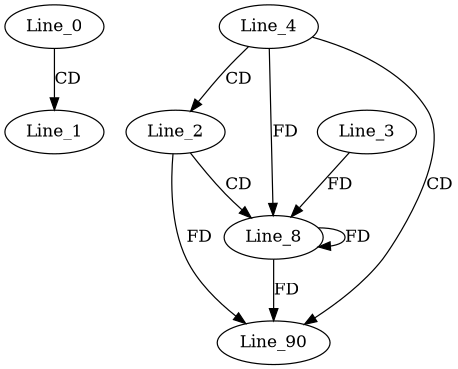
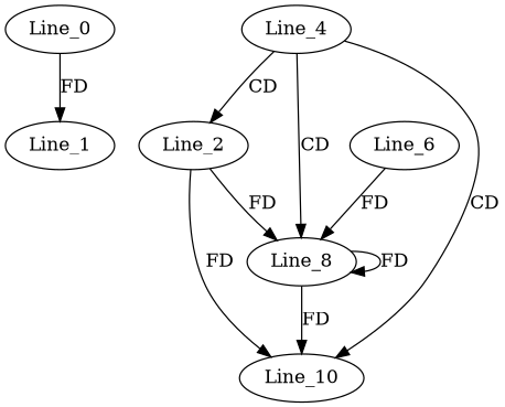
  digraph {
    Line_0
    Line_1
    n3 [label=Line_8]
    Line_2
-   Line_10 [label=Line_90]
+   Line_10
    Line_4
-   Line_3
-   Line_0 -> Line_1 [label=CD]
+   Line_3 [label=Line_6]
+   Line_0 -> Line_1 [label=FD]
    n3 -> n3 [label=FD]
    n3 -> Line_10 [label=FD]
-   Line_2 -> n3 [label=CD]
+   Line_2 -> n3 [label=FD]
    Line_2 -> Line_10 [label=FD]
-   Line_4 -> n3 [label=FD]
+   Line_4 -> n3 [label=CD]
    Line_4 -> Line_2 [label=CD]
    Line_4 -> Line_10 [label=CD]
    Line_3 -> n3 [label=FD]
  }
